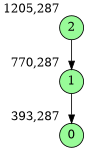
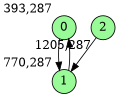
  digraph {
    bgcolor=white
    node [fillcolor=palegreen fixedsize=true shape=circle style=filled]
    0 [height=0.3 width=0.4 xlabel="393,287"]
    1 [height=0.3 width=0.4 xlabel="770,287"]
    2 [height=0.3 width=0.4 xlabel="1205,287"]
+   0 -> 1
    1 -> 0
    2 -> 1
  }
